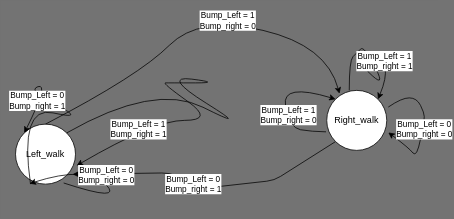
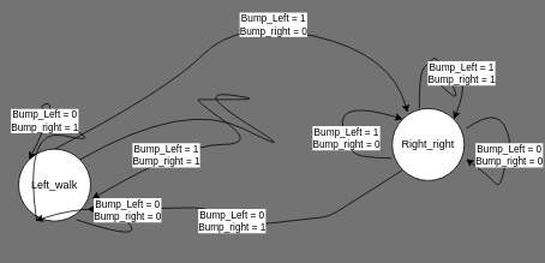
  <mxCell id="0" />
  <mxCell id="1" parent="0" />
  <mxCell id="2" value="Left_walk" style="ellipse;whiteSpace=wrap;html=1;aspect=fixed;fontColor=#000000;" parent="1" vertex="1"><mxGeometry x="20" y="165" width="80" height="80" as="geometry" /></mxCell>
  <mxCell id="3" style="edgeStyle=none;html=1;exitX=0;exitY=1;exitDx=0;exitDy=0;entryX=0.953;entryY=0.836;entryDx=0;entryDy=0;entryPerimeter=0;fontColor=#000000;" parent="1" source="7" target="2" edge="1"><mxGeometry relative="1" as="geometry"><Array as="points"><mxPoint x="365" y="240" /><mxPoint x="275" y="250" /><mxPoint x="225" y="230" /></Array></mxGeometry></mxCell>
  <mxCell id="4" value="Text" style="edgeLabel;html=1;align=center;verticalAlign=middle;resizable=0;points=[];fontColor=#000000;" parent="3" vertex="1" connectable="0"><mxGeometry x="0.111" y="3" relative="1" as="geometry"><mxPoint as="offset" /></mxGeometry></mxCell>
  <mxCell id="5" value="Text" style="edgeLabel;html=1;align=center;verticalAlign=middle;resizable=0;points=[];fontColor=#000000;" parent="3" vertex="1" connectable="0"><mxGeometry x="0.1" y="2" relative="1" as="geometry"><mxPoint as="offset" /></mxGeometry></mxCell>
  <mxCell id="6" value="Bump_Left = 0&lt;br&gt;Bump_right = 1" style="edgeLabel;html=1;align=center;verticalAlign=middle;resizable=0;points=[];fontColor=#000000;" parent="3" vertex="1" connectable="0"><mxGeometry x="0.114" y="2" relative="1" as="geometry"><mxPoint as="offset" /></mxGeometry></mxCell>
- <mxCell id="7" value="Right_walk" style="ellipse;whiteSpace=wrap;html=1;aspect=fixed;fontColor=#000000;" parent="1" vertex="1"><mxGeometry x="435" y="120" width="80" height="80" as="geometry" /></mxCell>
+ <mxCell id="7" value="Right_right" style="ellipse;whiteSpace=wrap;html=1;aspect=fixed;fontColor=#000000;" parent="1" vertex="1"><mxGeometry x="435" y="120" width="80" height="80" as="geometry" /></mxCell>
  <mxCell id="8" value="" style="curved=1;endArrow=classic;html=1;exitX=0.5;exitY=0;exitDx=0;exitDy=0;entryX=0.212;entryY=0.055;entryDx=0;entryDy=0;entryPerimeter=0;fontColor=#000000;" parent="1" source="2" target="7" edge="1"><mxGeometry width="50" height="50" relative="1" as="geometry"><mxPoint x="145" y="130" as="sourcePoint" /><mxPoint x="195" y="80" as="targetPoint" /><Array as="points"><mxPoint x="185" y="100" /><mxPoint x="265" y="20" /><mxPoint x="435" y="60" /></Array></mxGeometry></mxCell>
  <mxCell id="9" value="Bump_Left = 1&lt;br&gt;Bump_right = 0" style="edgeLabel;html=1;align=center;verticalAlign=middle;resizable=0;points=[];fontColor=#000000;" parent="8" vertex="1" connectable="0"><mxGeometry x="0.179" y="2" relative="1" as="geometry"><mxPoint as="offset" /></mxGeometry></mxCell>
  <mxCell id="10" value="" style="curved=1;endArrow=classic;html=1;entryX=0;entryY=0;entryDx=0;entryDy=0;exitX=-0.012;exitY=0.691;exitDx=0;exitDy=0;exitPerimeter=0;fontColor=#000000;" parent="1" source="7" target="7" edge="1"><mxGeometry width="50" height="50" relative="1" as="geometry"><mxPoint x="375" y="160" as="sourcePoint" /><mxPoint x="425" y="110" as="targetPoint" /><Array as="points"><mxPoint x="415" y="175" /><mxPoint x="385" y="170" /><mxPoint x="375" y="110" /></Array></mxGeometry></mxCell>
  <mxCell id="11" value="Bump_Left = 1&lt;br&gt;Bump_right = 0" style="edgeLabel;html=1;align=center;verticalAlign=middle;resizable=0;points=[];fontColor=#000000;" parent="10" vertex="1" connectable="0"><mxGeometry x="-0.281" y="-1" relative="1" as="geometry"><mxPoint as="offset" /></mxGeometry></mxCell>
  <mxCell id="12" value="" style="curved=1;endArrow=classic;html=1;entryX=1.026;entryY=0.702;entryDx=0;entryDy=0;entryPerimeter=0;exitX=1.026;exitY=0.278;exitDx=0;exitDy=0;exitPerimeter=0;fontColor=#000000;" parent="1" source="7" target="7" edge="1"><mxGeometry width="50" height="50" relative="1" as="geometry"><mxPoint x="515" y="170" as="sourcePoint" /><mxPoint x="524" y="210" as="targetPoint" /><Array as="points"><mxPoint x="535" y="130" /><mxPoint x="555" y="130" /><mxPoint x="565" y="150" /><mxPoint x="565" y="160" /><mxPoint x="555" y="210" /><mxPoint x="545" y="197" /></Array></mxGeometry></mxCell>
  <mxCell id="13" value="Bump_Left = 0&lt;br&gt;Bump_right = 0" style="edgeLabel;html=1;align=center;verticalAlign=middle;resizable=0;points=[];fontColor=#000000;" parent="12" vertex="1" connectable="0"><mxGeometry x="-0.04" y="2" relative="1" as="geometry"><mxPoint as="offset" /></mxGeometry></mxCell>
  <mxCell id="14" value="" style="curved=1;endArrow=classic;html=1;entryX=1;entryY=0;entryDx=0;entryDy=0;fontColor=#000000;" parent="1" target="7" edge="1"><mxGeometry width="50" height="50" relative="1" as="geometry"><mxPoint x="465" y="120" as="sourcePoint" /><mxPoint x="515" y="120" as="targetPoint" /><Array as="points"><mxPoint x="465" y="80" /><mxPoint x="475" y="70" /><mxPoint x="485" y="60" /><mxPoint x="515" y="120" /><mxPoint x="465" y="70" /><mxPoint x="525" y="80" /></Array></mxGeometry></mxCell>
  <mxCell id="15" value="Bump_Left = 1&lt;br&gt;Bump_right = 1" style="edgeLabel;html=1;align=center;verticalAlign=middle;resizable=0;points=[];fontColor=#000000;" parent="14" vertex="1" connectable="0"><mxGeometry x="0.571" y="-3" relative="1" as="geometry"><mxPoint as="offset" /></mxGeometry></mxCell>
  <mxCell id="16" value="" style="curved=1;endArrow=classic;html=1;exitX=1;exitY=0;exitDx=0;exitDy=0;entryX=1.02;entryY=0.691;entryDx=0;entryDy=0;entryPerimeter=0;fontColor=#000000;" parent="1" source="2" target="2" edge="1"><mxGeometry width="50" height="50" relative="1" as="geometry"><mxPoint x="215" y="150" as="sourcePoint" /><mxPoint x="275" y="170" as="targetPoint" /><Array as="points"><mxPoint x="205" y="110" /><mxPoint x="335" y="175" /><mxPoint x="215" y="100" /><mxPoint x="295" y="110" /><mxPoint x="225" y="110" /><mxPoint x="215" y="110" /><mxPoint x="285" y="160" /><mxPoint x="205" y="160" /></Array></mxGeometry></mxCell>
  <mxCell id="17" value="Bump_Left = 1&lt;br&gt;Bump_right = 1" style="edgeLabel;html=1;align=center;verticalAlign=middle;resizable=0;points=[];fontColor=#000000;" parent="16" vertex="1" connectable="0"><mxGeometry x="0.779" y="-1" relative="1" as="geometry"><mxPoint as="offset" /></mxGeometry></mxCell>
  <mxCell id="18" value="" style="curved=1;endArrow=classic;html=1;exitX=0.25;exitY=1;exitDx=0;exitDy=0;exitPerimeter=0;entryX=0;entryY=0;entryDx=0;entryDy=0;fontColor=#000000;" parent="1" source="2" target="2" edge="1"><mxGeometry width="50" height="50" relative="1" as="geometry"><mxPoint x="65" y="160" as="sourcePoint" /><mxPoint x="115" y="110" as="targetPoint" /><Array as="points"><mxPoint x="25" y="140" /><mxPoint x="115" y="160" /><mxPoint x="35" y="120" /><mxPoint x="65" y="110" /></Array></mxGeometry></mxCell>
  <mxCell id="19" value="Bump_Left = 0&lt;br&gt;Bump_right = 1" style="edgeLabel;html=1;align=center;verticalAlign=middle;resizable=0;points=[];fontColor=#000000;" parent="18" vertex="1" connectable="0"><mxGeometry x="0.76" y="-3" relative="1" as="geometry"><mxPoint x="-1" as="offset" /></mxGeometry></mxCell>
  <mxCell id="20" value="" style="curved=1;endArrow=classic;html=1;entryX=0.234;entryY=0.992;entryDx=0;entryDy=0;entryPerimeter=0;exitX=0.803;exitY=0.981;exitDx=0;exitDy=0;exitPerimeter=0;fontColor=#000000;" parent="1" source="2" target="2" edge="1"><mxGeometry width="50" height="50" relative="1" as="geometry"><mxPoint x="115" y="270" as="sourcePoint" /><mxPoint x="165" y="220" as="targetPoint" /><Array as="points"><mxPoint x="165" y="270" /><mxPoint x="115" y="220" /></Array></mxGeometry></mxCell>
  <mxCell id="21" value="Bump_Left = 0&lt;br&gt;Bump_right = 0" style="edgeLabel;html=1;align=center;verticalAlign=middle;resizable=0;points=[];fontColor=#000000;" parent="20" vertex="1" connectable="0"><mxGeometry x="0.093" y="-9" relative="1" as="geometry"><mxPoint as="offset" /></mxGeometry></mxCell>
